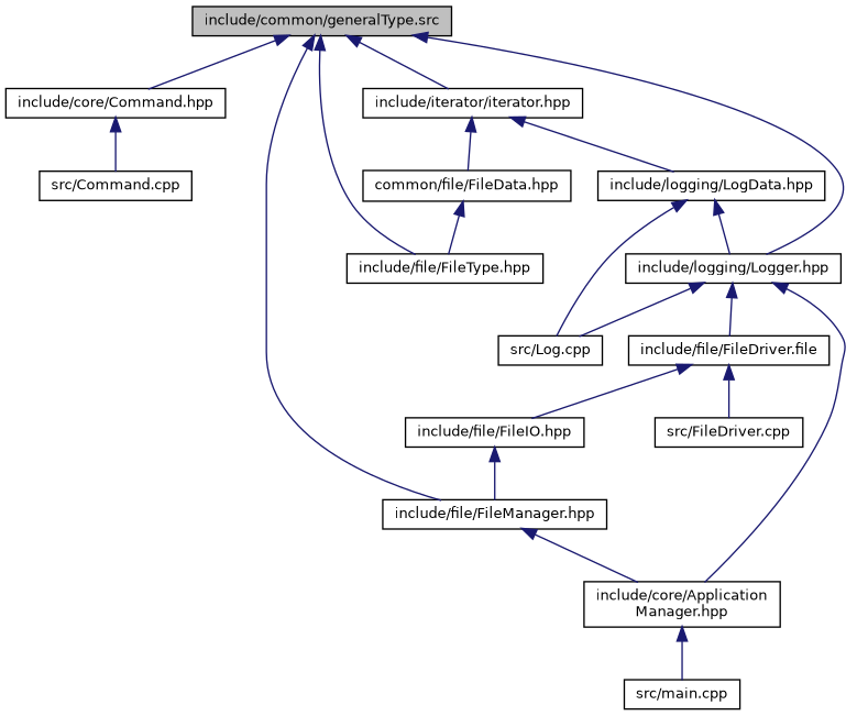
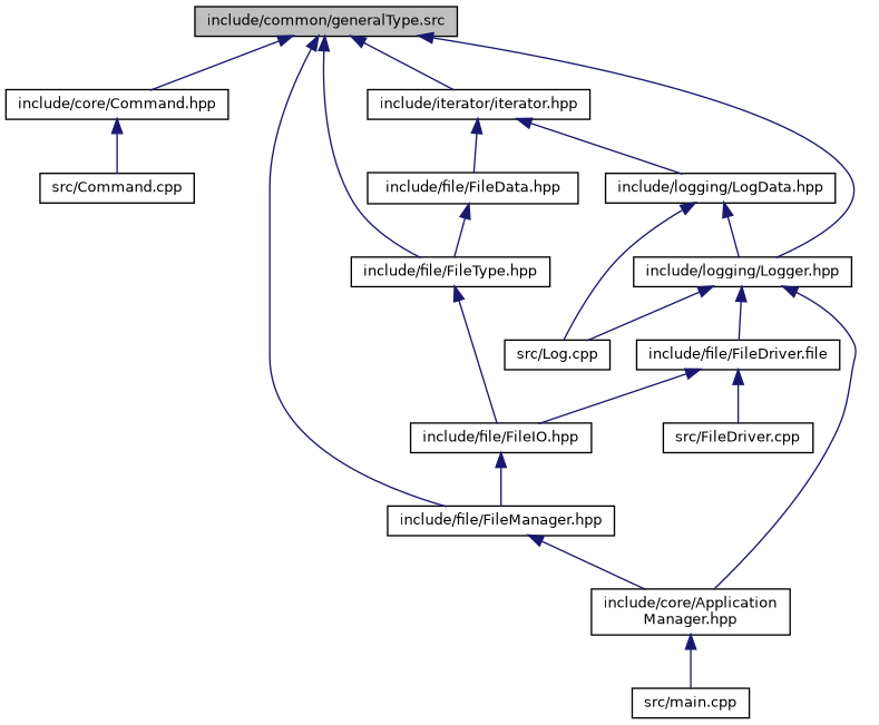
  digraph {
    fontname="DejaVu Sans"
    node [color=black fillcolor=white fontname="DejaVu Sans" fontsize=10 shape=record style=filled]
    edge [color=midnightblue dir=back fontname="DejaVu Sans" fontsize=10 labelfontname=Helvetica labelfontsize=10 style=solid]
    n1 [fillcolor=grey75 fontcolor=black height=0.2 label="include/common/generalType.src" width=0.4]
    n2 [height=0.2 label="include/core/Command.hpp" width=0.4]
    n3 [height=0.2 label="include/file/FileManager.hpp" width=0.4]
    n4 [height=0.2 label="include/file/FileType.hpp" width=0.4]
    n5 [height=0.2 label="include/iterator/iterator.hpp" width=0.4]
    n6 [height=0.2 label="include/logging/Logger.hpp" width=0.4]
    n7 [height=0.2 label="src/Command.cpp" width=0.4]
    n8 [height=0.2 label="include/core/Application\lManager.hpp" width=0.4]
    n9 [height=0.2 label="include/file/FileIO.hpp" width=0.4]
-   n10 [height=0.2 label="common/file/FileData.hpp" width=0.4]
+   n10 [height=0.2 label="include/file/FileData.hpp" width=0.4]
    n11 [height=0.2 label="include/logging/LogData.hpp" width=0.4]
    n12 [height=0.2 label="src/Log.cpp" width=0.4]
    n13 [height=0.2 label="include/file/FileDriver.file" width=0.4]
    n14 [height=0.2 label="src/main.cpp" width=0.4]
    n15 [height=0.2 label="src/FileDriver.cpp" width=0.4]
    n1 -> n2
    n1 -> n3
    n1 -> n4
    n1 -> n5
    n1 -> n6
    n2 -> n7
    n3 -> n8
+   n4 -> n9
    n5 -> n10
    n5 -> n11
    n6 -> n8
    n6 -> n12
    n6 -> n13
    n8 -> n14
    n9 -> n3
    n10 -> n4
    n11 -> n6
    n11 -> n12
    n13 -> n9
    n13 -> n15
  }
